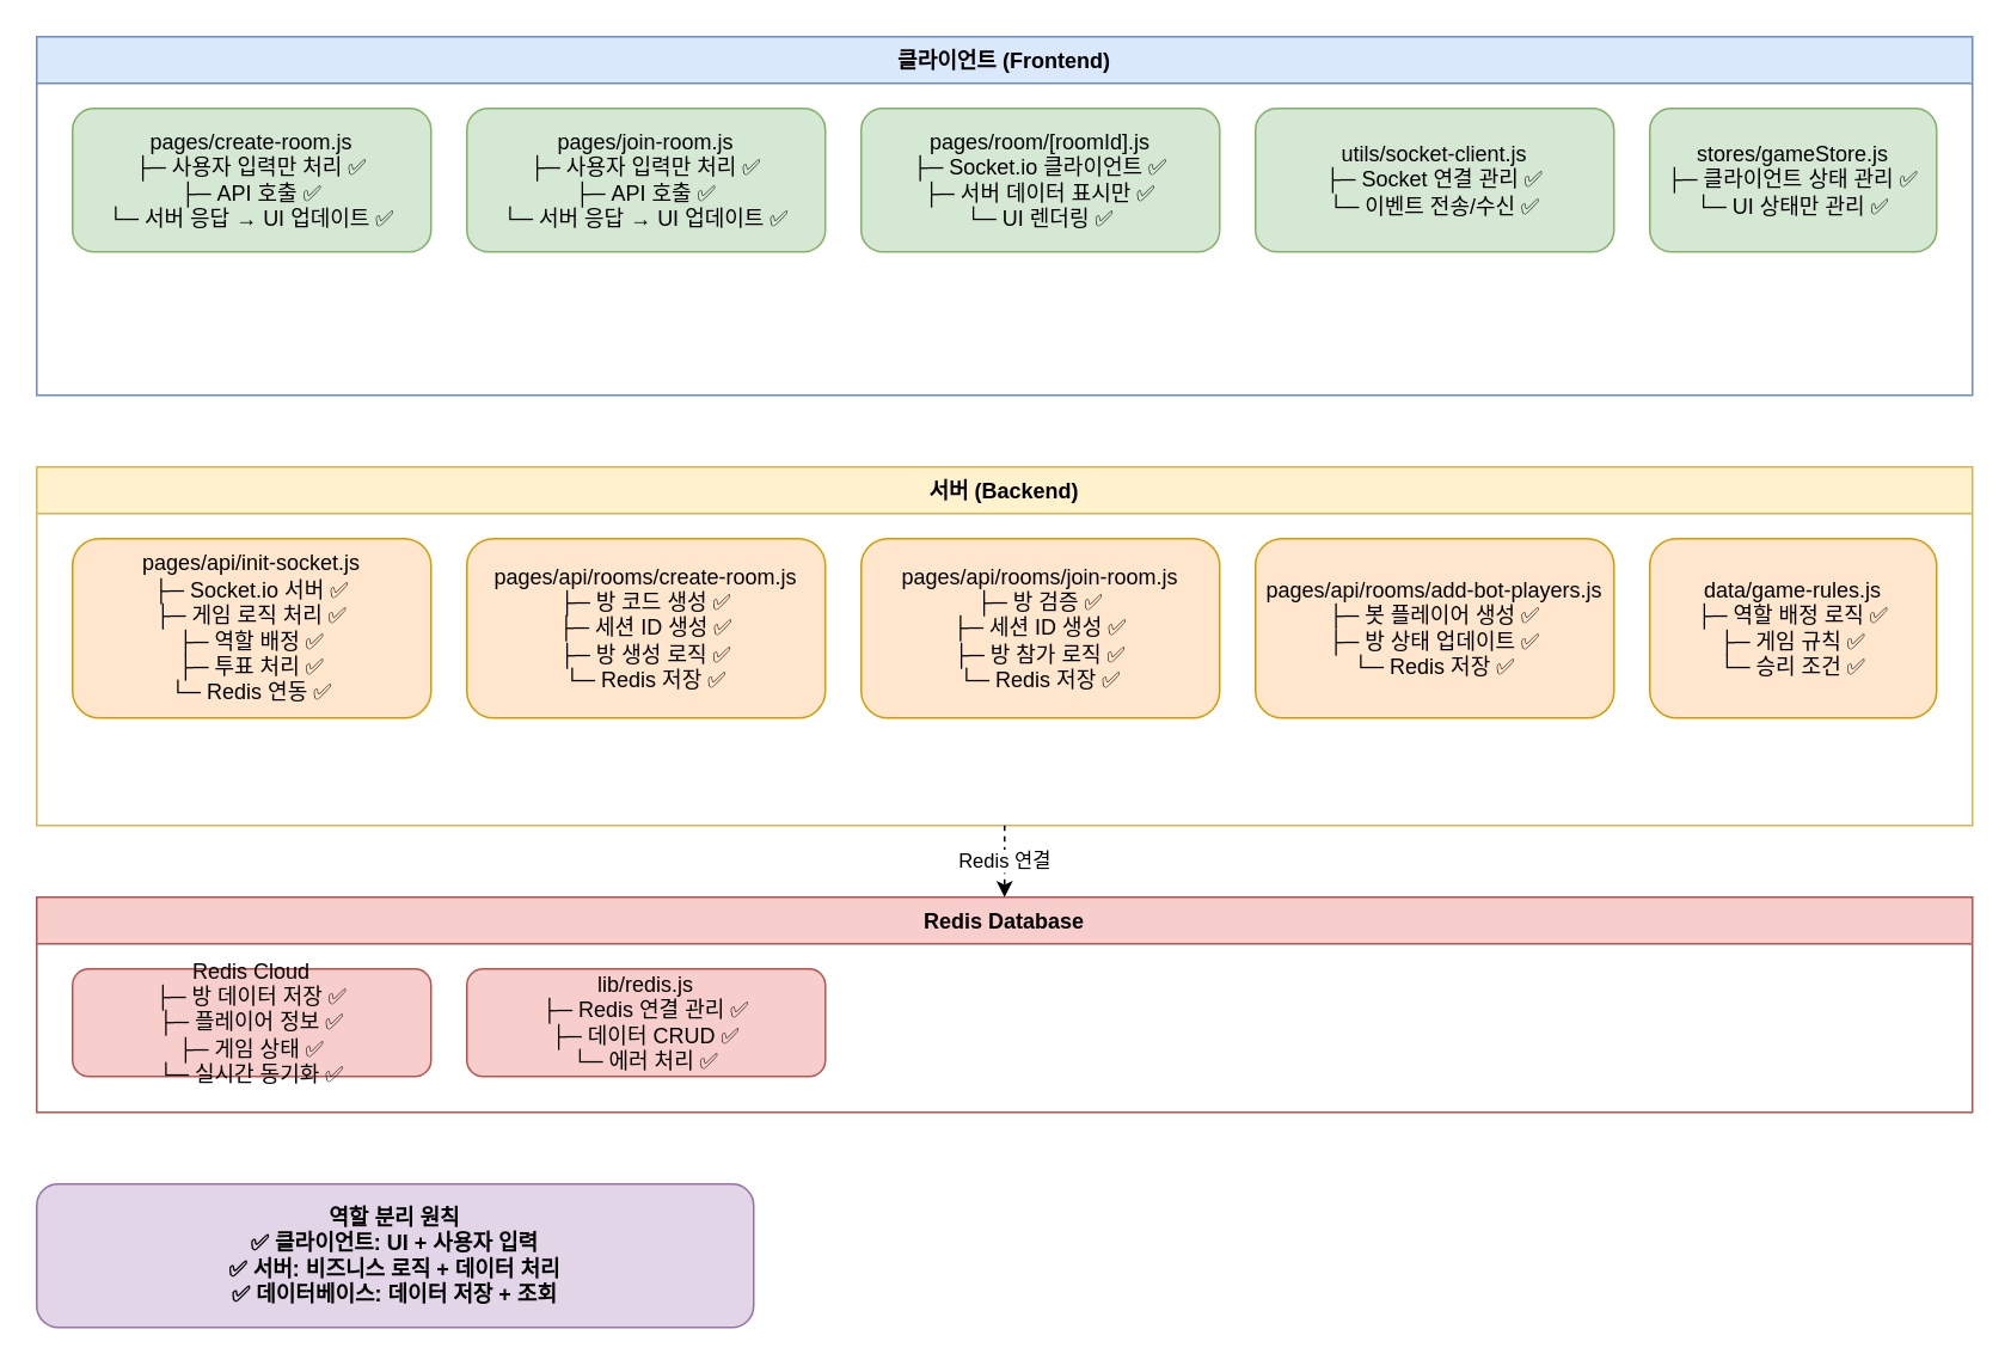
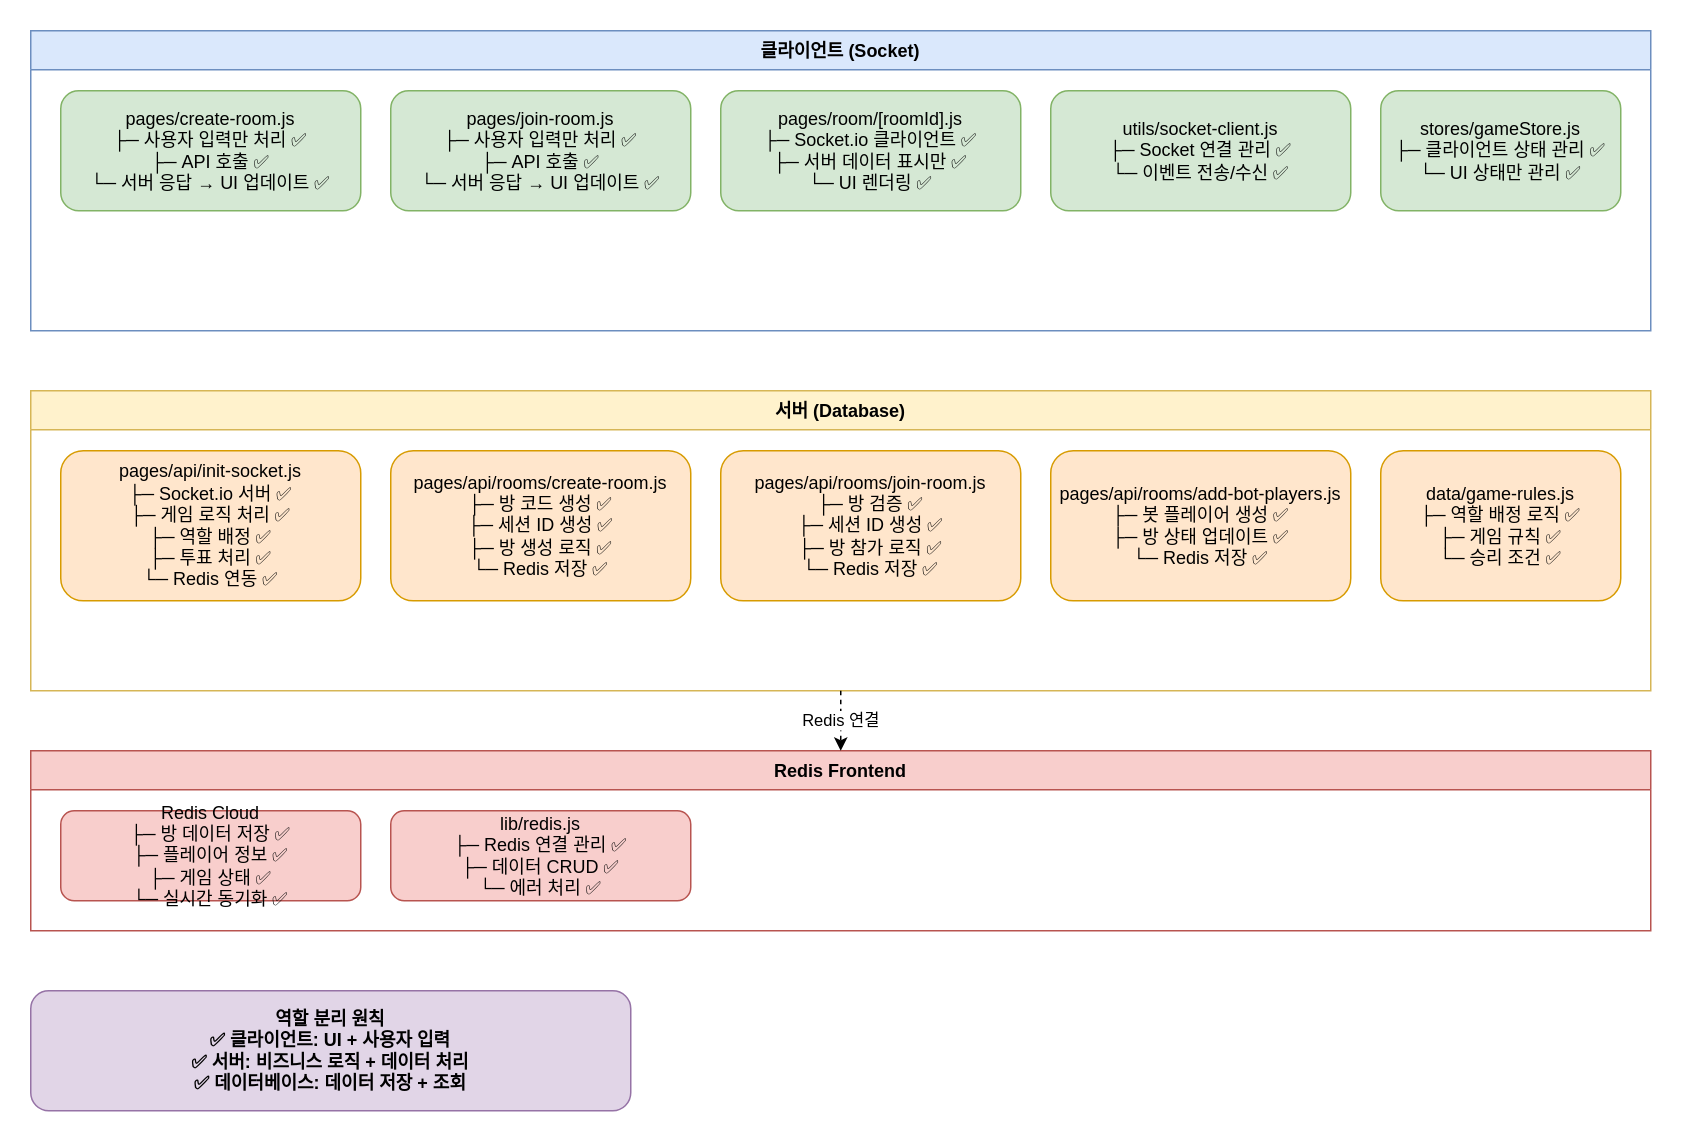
  <mxCell id="0" />
  <mxCell id="1" parent="0" />
- <mxCell id="2" value="클라이언트 (Frontend)" style="swimlane;fontStyle=1;align=center;verticalAlign=top;childLayout=stackLayout;horizontal=1;startSize=26;horizontalStack=0;resizeParent=1;resizeLast=0;collapsible=1;marginBottom=0;fillColor=#dae8fc;strokeColor=#6c8ebf;" vertex="1" parent="1"><mxGeometry x="20" y="20" width="1080" height="200" as="geometry" /></mxCell>
+ <mxCell id="2" value="클라이언트 (Socket)" style="swimlane;fontStyle=1;align=center;verticalAlign=top;childLayout=stackLayout;horizontal=1;startSize=26;horizontalStack=0;resizeParent=1;resizeLast=0;collapsible=1;marginBottom=0;fillColor=#dae8fc;strokeColor=#6c8ebf;" vertex="1" parent="1"><mxGeometry x="20" y="20" width="1080" height="200" as="geometry" /></mxCell>
  <mxCell id="3" value="pages/create-room.js&#10;├─ 사용자 입력만 처리 ✅&#10;├─ API 호출 ✅&#10;└─ 서버 응답 → UI 업데이트 ✅" style="rounded=1;whiteSpace=wrap;html=1;fillColor=#d5e8d4;strokeColor=#82b366;" vertex="1" parent="2"><mxGeometry x="20" y="40" width="200" height="80" as="geometry" /></mxCell>
  <mxCell id="4" value="pages/join-room.js&#10;├─ 사용자 입력만 처리 ✅&#10;├─ API 호출 ✅&#10;└─ 서버 응답 → UI 업데이트 ✅" style="rounded=1;whiteSpace=wrap;html=1;fillColor=#d5e8d4;strokeColor=#82b366;" vertex="1" parent="2"><mxGeometry x="240" y="40" width="200" height="80" as="geometry" /></mxCell>
  <mxCell id="5" value="pages/room/[roomId].js&#10;├─ Socket.io 클라이언트 ✅&#10;├─ 서버 데이터 표시만 ✅&#10;└─ UI 렌더링 ✅" style="rounded=1;whiteSpace=wrap;html=1;fillColor=#d5e8d4;strokeColor=#82b366;" vertex="1" parent="2"><mxGeometry x="460" y="40" width="200" height="80" as="geometry" /></mxCell>
  <mxCell id="6" value="utils/socket-client.js&#10;├─ Socket 연결 관리 ✅&#10;└─ 이벤트 전송/수신 ✅" style="rounded=1;whiteSpace=wrap;html=1;fillColor=#d5e8d4;strokeColor=#82b366;" vertex="1" parent="2"><mxGeometry x="680" y="40" width="200" height="80" as="geometry" /></mxCell>
  <mxCell id="7" value="stores/gameStore.js&#10;├─ 클라이언트 상태 관리 ✅&#10;└─ UI 상태만 관리 ✅" style="rounded=1;whiteSpace=wrap;html=1;fillColor=#d5e8d4;strokeColor=#82b366;" vertex="1" parent="2"><mxGeometry x="900" y="40" width="160" height="80" as="geometry" /></mxCell>
- <mxCell id="8" value="서버 (Backend)" style="swimlane;fontStyle=1;align=center;verticalAlign=top;childLayout=stackLayout;horizontal=1;startSize=26;horizontalStack=0;resizeParent=1;resizeLast=0;collapsible=1;marginBottom=0;fillColor=#fff2cc;strokeColor=#d6b656;" vertex="1" parent="1"><mxGeometry x="20" y="260" width="1080" height="200" as="geometry" /></mxCell>
+ <mxCell id="8" value="서버 (Database)" style="swimlane;fontStyle=1;align=center;verticalAlign=top;childLayout=stackLayout;horizontal=1;startSize=26;horizontalStack=0;resizeParent=1;resizeLast=0;collapsible=1;marginBottom=0;fillColor=#fff2cc;strokeColor=#d6b656;" vertex="1" parent="1"><mxGeometry x="20" y="260" width="1080" height="200" as="geometry" /></mxCell>
  <mxCell id="9" value="pages/api/init-socket.js&#10;├─ Socket.io 서버 ✅&#10;├─ 게임 로직 처리 ✅&#10;├─ 역할 배정 ✅&#10;├─ 투표 처리 ✅&#10;└─ Redis 연동 ✅" style="rounded=1;whiteSpace=wrap;html=1;fillColor=#ffe6cc;strokeColor=#d79b00;" vertex="1" parent="8"><mxGeometry x="20" y="40" width="200" height="100" as="geometry" /></mxCell>
  <mxCell id="10" value="pages/api/rooms/create-room.js&#10;├─ 방 코드 생성 ✅&#10;├─ 세션 ID 생성 ✅&#10;├─ 방 생성 로직 ✅&#10;└─ Redis 저장 ✅" style="rounded=1;whiteSpace=wrap;html=1;fillColor=#ffe6cc;strokeColor=#d79b00;" vertex="1" parent="8"><mxGeometry x="240" y="40" width="200" height="100" as="geometry" /></mxCell>
  <mxCell id="11" value="pages/api/rooms/join-room.js&#10;├─ 방 검증 ✅&#10;├─ 세션 ID 생성 ✅&#10;├─ 방 참가 로직 ✅&#10;└─ Redis 저장 ✅" style="rounded=1;whiteSpace=wrap;html=1;fillColor=#ffe6cc;strokeColor=#d79b00;" vertex="1" parent="8"><mxGeometry x="460" y="40" width="200" height="100" as="geometry" /></mxCell>
  <mxCell id="12" value="pages/api/rooms/add-bot-players.js&#10;├─ 봇 플레이어 생성 ✅&#10;├─ 방 상태 업데이트 ✅&#10;└─ Redis 저장 ✅" style="rounded=1;whiteSpace=wrap;html=1;fillColor=#ffe6cc;strokeColor=#d79b00;" vertex="1" parent="8"><mxGeometry x="680" y="40" width="200" height="100" as="geometry" /></mxCell>
  <mxCell id="13" value="data/game-rules.js&#10;├─ 역할 배정 로직 ✅&#10;├─ 게임 규칙 ✅&#10;└─ 승리 조건 ✅" style="rounded=1;whiteSpace=wrap;html=1;fillColor=#ffe6cc;strokeColor=#d79b00;" vertex="1" parent="8"><mxGeometry x="900" y="40" width="160" height="100" as="geometry" /></mxCell>
- <mxCell id="14" value="Redis Database" style="swimlane;fontStyle=1;align=center;verticalAlign=top;childLayout=stackLayout;horizontal=1;startSize=26;horizontalStack=0;resizeParent=1;resizeLast=0;collapsible=1;marginBottom=0;fillColor=#f8cecc;strokeColor=#b85450;" vertex="1" parent="1"><mxGeometry x="20" y="500" width="1080" height="120" as="geometry" /></mxCell>
+ <mxCell id="14" value="Redis Frontend" style="swimlane;fontStyle=1;align=center;verticalAlign=top;childLayout=stackLayout;horizontal=1;startSize=26;horizontalStack=0;resizeParent=1;resizeLast=0;collapsible=1;marginBottom=0;fillColor=#f8cecc;strokeColor=#b85450;" vertex="1" parent="1"><mxGeometry x="20" y="500" width="1080" height="120" as="geometry" /></mxCell>
  <mxCell id="15" value="Redis Cloud&#10;├─ 방 데이터 저장 ✅&#10;├─ 플레이어 정보 ✅&#10;├─ 게임 상태 ✅&#10;└─ 실시간 동기화 ✅" style="rounded=1;whiteSpace=wrap;html=1;fillColor=#f8cecc;strokeColor=#b85450;" vertex="1" parent="14"><mxGeometry x="20" y="40" width="200" height="60" as="geometry" /></mxCell>
  <mxCell id="16" value="lib/redis.js&#10;├─ Redis 연결 관리 ✅&#10;├─ 데이터 CRUD ✅&#10;└─ 에러 처리 ✅" style="rounded=1;whiteSpace=wrap;html=1;fillColor=#f8cecc;strokeColor=#b85450;" vertex="1" parent="14"><mxGeometry x="240" y="40" width="200" height="60" as="geometry" /></mxCell>
  <mxCell id="17" value="Redis 연결" style="edgeStyle=orthogonalEdgeStyle;rounded=0;orthogonalLoop=1;jettySize=auto;html=1;exitX=0.5;exitY=1;exitDx=0;exitDy=0;entryX=0.5;entryY=0;entryDx=0;entryDy=0;dashed=1;" edge="1" parent="1" source="8" target="14"><mxGeometry relative="1" as="geometry" /></mxCell>
  <mxCell id="18" value="역할 분리 원칙&#10;✅ 클라이언트: UI + 사용자 입력&#10;✅ 서버: 비즈니스 로직 + 데이터 처리&#10;✅ 데이터베이스: 데이터 저장 + 조회" style="rounded=1;whiteSpace=wrap;html=1;fillColor=#e1d5e7;strokeColor=#9673a6;fontStyle=1;" vertex="1" parent="1"><mxGeometry x="20" y="660" width="400" height="80" as="geometry" /></mxCell>
